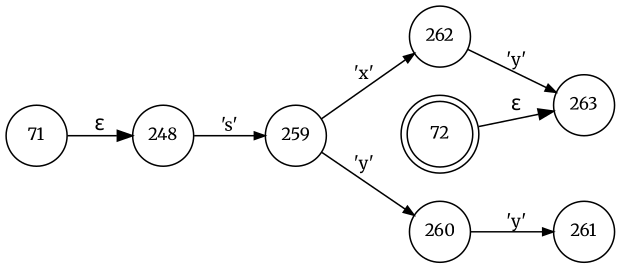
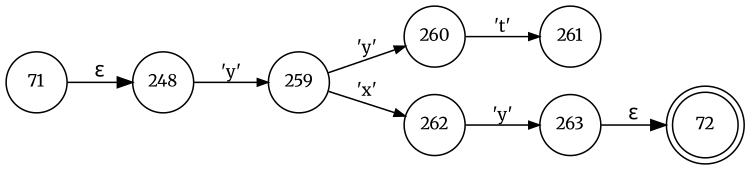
  digraph {
    fontname=Merriweather
    rankdir=LR
    node [fixedsize=true fontname=Merriweather fontsize=11 shape=circle peripheries=1]
    edge [arrowhead=normal arrowsize=.7 fontname=Merriweather fontsize=11]
    n1 [label=72 shape=doublecircle width=.6 peripheries=""]
    n2 [label=248 width=.55]
    n3 [label=259 width=.55]
    n4 [label=260 width=.55]
    n5 [label=262 width=.55]
    n6 [label=261 width=.55]
    n7 [label=263 width=.55]
    n8 [label=71 width=.55]
-   n2 -> n3 [label="'s'"]
+   n2 -> n3 [label="'y'"]
    n3 -> n4 [label="'y'"]
    n3 -> n5 [label="'x'"]
-   n4 -> n6 [label="'y'"]
+   n4 -> n6 [label="'t'"]
    n5 -> n7 [label="'y'"]
-   n1 -> n7 [label="&epsilon;" arrowhead="" arrowsize="" fontsize=""]
+   n7 -> n1 [label="&epsilon;" arrowhead="" arrowsize="" fontsize=""]
    n8 -> n2 [label="&epsilon;" arrowhead="" arrowsize="" fontsize=""]
  }
